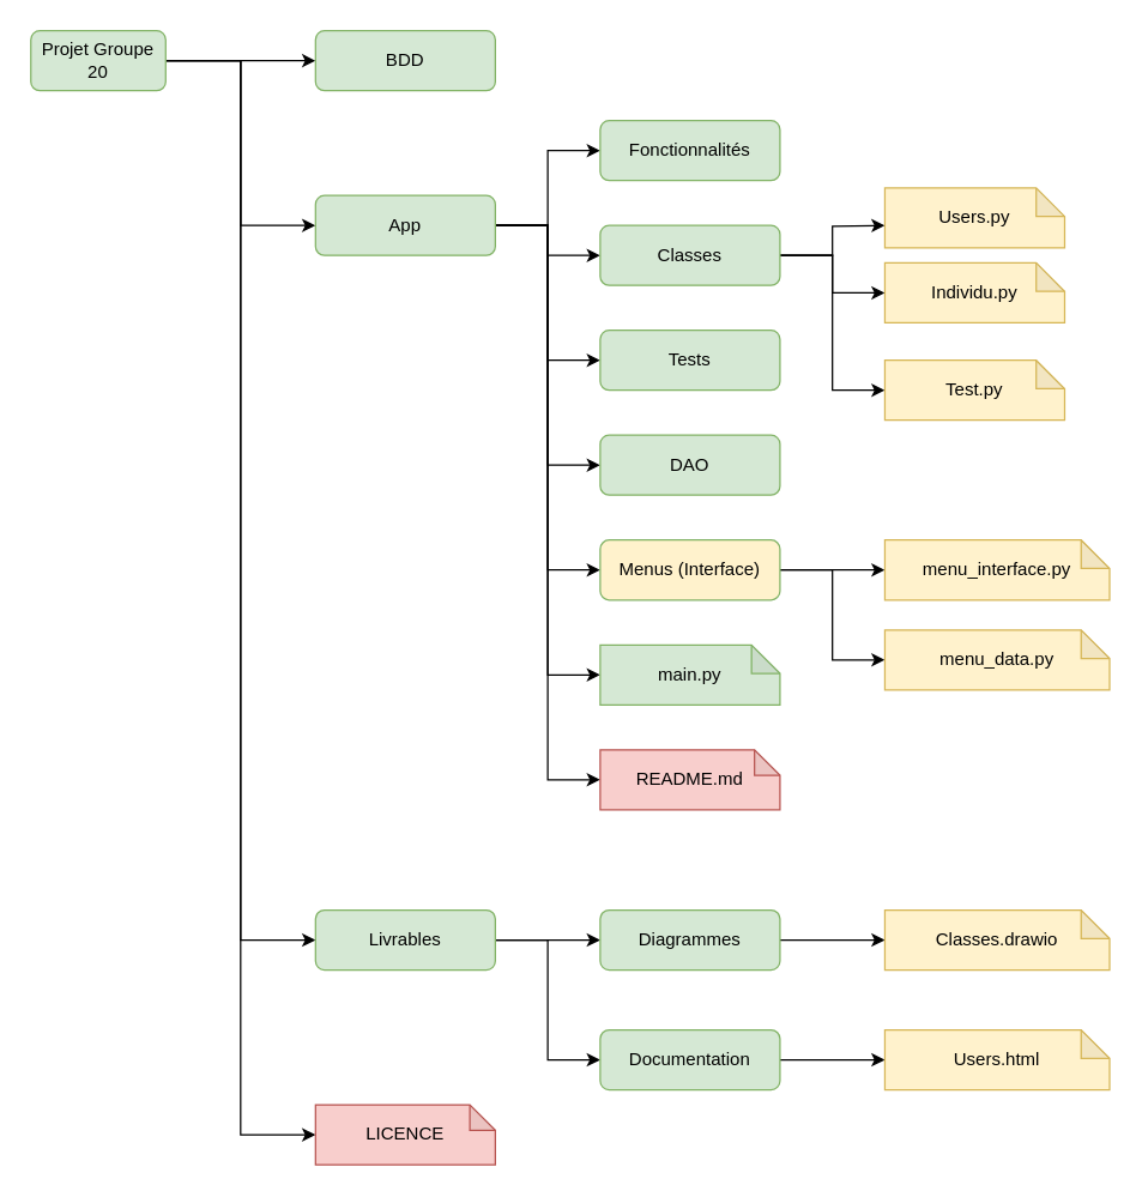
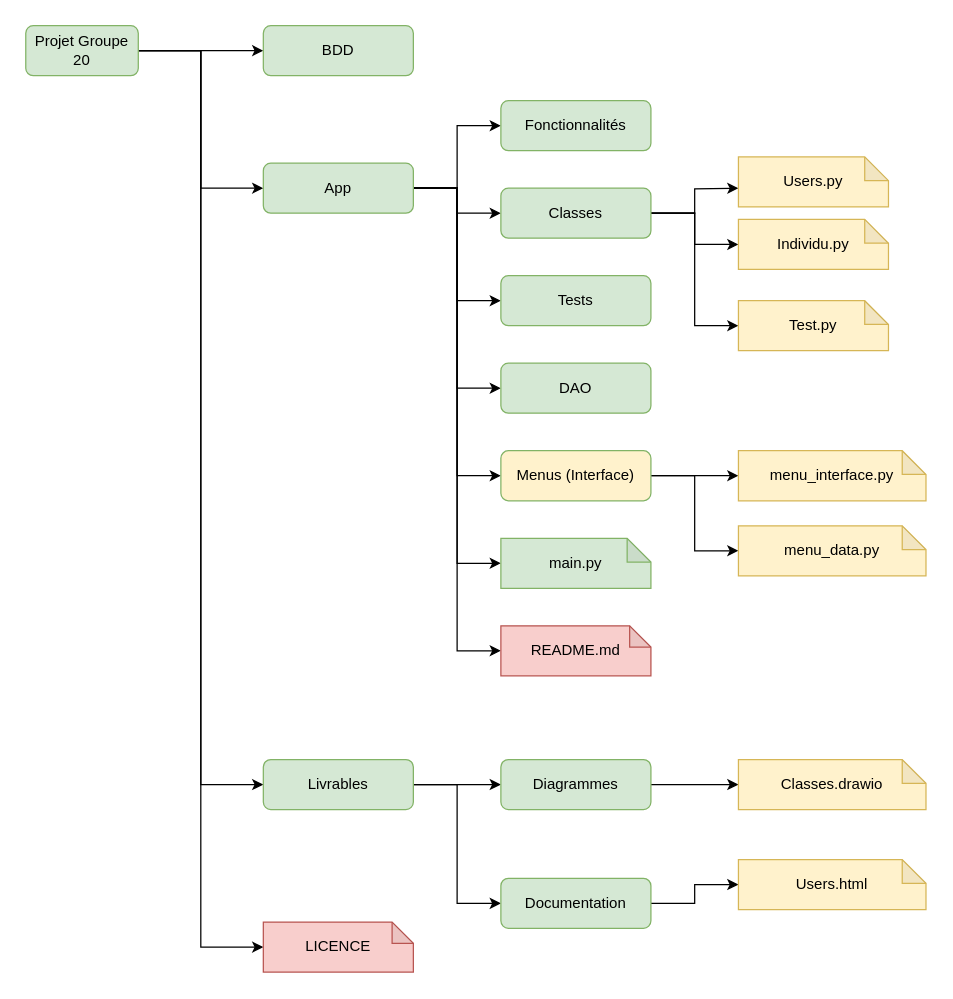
  <mxCell id="0" />
  <mxCell id="1" parent="0" />
  <mxCell id="2" style="edgeStyle=orthogonalEdgeStyle;rounded=0;orthogonalLoop=1;jettySize=auto;html=1;exitX=1;exitY=0.5;exitDx=0;exitDy=0;entryX=0;entryY=0.5;entryDx=0;entryDy=0;" edge="1" parent="1" source="6" target="7"><mxGeometry relative="1" as="geometry" /></mxCell>
  <mxCell id="3" style="edgeStyle=orthogonalEdgeStyle;rounded=0;orthogonalLoop=1;jettySize=auto;html=1;exitX=1;exitY=0.5;exitDx=0;exitDy=0;entryX=0;entryY=0.5;entryDx=0;entryDy=0;" edge="1" parent="1" source="6" target="15"><mxGeometry relative="1" as="geometry" /></mxCell>
  <mxCell id="4" style="edgeStyle=orthogonalEdgeStyle;rounded=0;orthogonalLoop=1;jettySize=auto;html=1;exitX=1;exitY=0.5;exitDx=0;exitDy=0;entryX=0;entryY=0.5;entryDx=0;entryDy=0;" edge="1" parent="1" source="6" target="18"><mxGeometry relative="1" as="geometry" /></mxCell>
  <mxCell id="5" style="edgeStyle=orthogonalEdgeStyle;rounded=0;orthogonalLoop=1;jettySize=auto;html=1;exitX=1;exitY=0.5;exitDx=0;exitDy=0;entryX=0;entryY=0.5;entryDx=0;entryDy=0;entryPerimeter=0;" edge="1" parent="1" source="6" target="35"><mxGeometry relative="1" as="geometry" /></mxCell>
  <mxCell id="6" value="Projet Groupe 20" style="rounded=1;whiteSpace=wrap;html=1;fillColor=#d5e8d4;strokeColor=#82b366;" vertex="1" parent="1"><mxGeometry x="20" y="20" width="90" height="40" as="geometry" /></mxCell>
  <mxCell id="7" value="BDD" style="rounded=1;whiteSpace=wrap;html=1;fillColor=#d5e8d4;strokeColor=#82b366;" vertex="1" parent="1"><mxGeometry x="210" y="20" width="120" height="40" as="geometry" /></mxCell>
  <mxCell id="8" style="edgeStyle=orthogonalEdgeStyle;rounded=0;orthogonalLoop=1;jettySize=auto;html=1;exitX=1;exitY=0.5;exitDx=0;exitDy=0;entryX=0;entryY=0.5;entryDx=0;entryDy=0;" edge="1" parent="1" source="15" target="23"><mxGeometry relative="1" as="geometry" /></mxCell>
  <mxCell id="9" style="edgeStyle=orthogonalEdgeStyle;rounded=0;orthogonalLoop=1;jettySize=auto;html=1;exitX=1;exitY=0.5;exitDx=0;exitDy=0;entryX=0;entryY=0.5;entryDx=0;entryDy=0;" edge="1" parent="1" source="15" target="27"><mxGeometry relative="1" as="geometry" /></mxCell>
  <mxCell id="10" style="edgeStyle=orthogonalEdgeStyle;rounded=0;orthogonalLoop=1;jettySize=auto;html=1;exitX=1;exitY=0.5;exitDx=0;exitDy=0;entryX=0;entryY=0.5;entryDx=0;entryDy=0;" edge="1" parent="1" source="15" target="29"><mxGeometry relative="1" as="geometry" /></mxCell>
  <mxCell id="11" style="edgeStyle=orthogonalEdgeStyle;rounded=0;orthogonalLoop=1;jettySize=auto;html=1;exitX=1;exitY=0.5;exitDx=0;exitDy=0;entryX=0;entryY=0.5;entryDx=0;entryDy=0;" edge="1" parent="1" source="15" target="32"><mxGeometry relative="1" as="geometry" /></mxCell>
  <mxCell id="12" style="edgeStyle=orthogonalEdgeStyle;rounded=0;orthogonalLoop=1;jettySize=auto;html=1;exitX=1;exitY=0.5;exitDx=0;exitDy=0;entryX=0;entryY=0.5;entryDx=0;entryDy=0;entryPerimeter=0;" edge="1" parent="1" source="15" target="33"><mxGeometry relative="1" as="geometry" /></mxCell>
  <mxCell id="13" style="edgeStyle=orthogonalEdgeStyle;rounded=0;orthogonalLoop=1;jettySize=auto;html=1;exitX=1;exitY=0.5;exitDx=0;exitDy=0;entryX=0;entryY=0.5;entryDx=0;entryDy=0;entryPerimeter=0;" edge="1" parent="1" source="15" target="34"><mxGeometry relative="1" as="geometry" /></mxCell>
  <mxCell id="14" style="edgeStyle=orthogonalEdgeStyle;rounded=0;orthogonalLoop=1;jettySize=auto;html=1;exitX=1;exitY=0.5;exitDx=0;exitDy=0;entryX=0;entryY=0.5;entryDx=0;entryDy=0;" edge="1" parent="1" source="15" target="28"><mxGeometry relative="1" as="geometry" /></mxCell>
  <mxCell id="15" value="App" style="rounded=1;whiteSpace=wrap;html=1;fillColor=#d5e8d4;strokeColor=#82b366;" vertex="1" parent="1"><mxGeometry x="210" y="130" width="120" height="40" as="geometry" /></mxCell>
  <mxCell id="16" style="edgeStyle=orthogonalEdgeStyle;rounded=0;orthogonalLoop=1;jettySize=auto;html=1;exitX=1;exitY=0.5;exitDx=0;exitDy=0;entryX=0;entryY=0.5;entryDx=0;entryDy=0;" edge="1" parent="1" source="18" target="20"><mxGeometry relative="1" as="geometry" /></mxCell>
  <mxCell id="17" style="edgeStyle=orthogonalEdgeStyle;rounded=0;orthogonalLoop=1;jettySize=auto;html=1;exitX=1;exitY=0.5;exitDx=0;exitDy=0;entryX=0;entryY=0.5;entryDx=0;entryDy=0;" edge="1" parent="1" source="18" target="22"><mxGeometry relative="1" as="geometry" /></mxCell>
  <mxCell id="18" value="Livrables" style="rounded=1;whiteSpace=wrap;html=1;fillColor=#d5e8d4;strokeColor=#82b366;" vertex="1" parent="1"><mxGeometry x="210" y="607" width="120" height="40" as="geometry" /></mxCell>
  <mxCell id="19" style="edgeStyle=orthogonalEdgeStyle;rounded=0;orthogonalLoop=1;jettySize=auto;html=1;exitX=1;exitY=0.5;exitDx=0;exitDy=0;entryX=0;entryY=0.5;entryDx=0;entryDy=0;entryPerimeter=0;" edge="1" parent="1" source="20" target="41"><mxGeometry relative="1" as="geometry" /></mxCell>
  <mxCell id="20" value="Diagrammes" style="rounded=1;whiteSpace=wrap;html=1;fillColor=#d5e8d4;strokeColor=#82b366;" vertex="1" parent="1"><mxGeometry x="400" y="607" width="120" height="40" as="geometry" /></mxCell>
  <mxCell id="21" style="edgeStyle=orthogonalEdgeStyle;rounded=0;orthogonalLoop=1;jettySize=auto;html=1;exitX=1;exitY=0.5;exitDx=0;exitDy=0;entryX=0;entryY=0.5;entryDx=0;entryDy=0;entryPerimeter=0;" edge="1" parent="1" source="22" target="42"><mxGeometry relative="1" as="geometry" /></mxCell>
- <mxCell id="22" value="Documentation" style="rounded=1;whiteSpace=wrap;html=1;fillColor=#d5e8d4;strokeColor=#82b366;" vertex="1" parent="1"><mxGeometry x="400" y="687" width="120" height="40" as="geometry" /></mxCell>
+ <mxCell id="22" value="Documentation" style="rounded=1;whiteSpace=wrap;html=1;fillColor=#d5e8d4;strokeColor=#82b366;" vertex="1" parent="1"><mxGeometry x="400" y="702" width="120" height="40" as="geometry" /></mxCell>
  <mxCell id="23" value="Fonctionnalités" style="rounded=1;whiteSpace=wrap;html=1;fillColor=#d5e8d4;strokeColor=#82b366;" vertex="1" parent="1"><mxGeometry x="400" y="80" width="120" height="40" as="geometry" /></mxCell>
  <mxCell id="24" style="edgeStyle=orthogonalEdgeStyle;rounded=0;orthogonalLoop=1;jettySize=auto;html=1;exitX=1;exitY=0.5;exitDx=0;exitDy=0;" edge="1" parent="1" source="27"><mxGeometry relative="1" as="geometry"><mxPoint x="590" y="150" as="targetPoint" /></mxGeometry></mxCell>
  <mxCell id="25" style="edgeStyle=orthogonalEdgeStyle;rounded=0;orthogonalLoop=1;jettySize=auto;html=1;exitX=1;exitY=0.5;exitDx=0;exitDy=0;entryX=0;entryY=0.5;entryDx=0;entryDy=0;entryPerimeter=0;" edge="1" parent="1" source="27" target="36"><mxGeometry relative="1" as="geometry" /></mxCell>
  <mxCell id="26" style="edgeStyle=orthogonalEdgeStyle;rounded=0;orthogonalLoop=1;jettySize=auto;html=1;exitX=1;exitY=0.5;exitDx=0;exitDy=0;entryX=0;entryY=0.5;entryDx=0;entryDy=0;entryPerimeter=0;" edge="1" parent="1" source="27" target="40"><mxGeometry relative="1" as="geometry" /></mxCell>
  <mxCell id="27" value="Classes" style="rounded=1;whiteSpace=wrap;html=1;fillColor=#d5e8d4;strokeColor=#82b366;" vertex="1" parent="1"><mxGeometry x="400" y="150" width="120" height="40" as="geometry" /></mxCell>
  <mxCell id="28" value="Tests" style="rounded=1;whiteSpace=wrap;html=1;fillColor=#d5e8d4;strokeColor=#82b366;" vertex="1" parent="1"><mxGeometry x="400" y="220" width="120" height="40" as="geometry" /></mxCell>
  <mxCell id="29" value="DAO" style="rounded=1;whiteSpace=wrap;html=1;fillColor=#d5e8d4;strokeColor=#82b366;" vertex="1" parent="1"><mxGeometry x="400" y="290" width="120" height="40" as="geometry" /></mxCell>
  <mxCell id="30" style="edgeStyle=orthogonalEdgeStyle;rounded=0;orthogonalLoop=1;jettySize=auto;html=1;exitX=1;exitY=0.5;exitDx=0;exitDy=0;entryX=0;entryY=0.5;entryDx=0;entryDy=0;entryPerimeter=0;" edge="1" parent="1" source="32" target="37"><mxGeometry relative="1" as="geometry" /></mxCell>
  <mxCell id="31" style="edgeStyle=orthogonalEdgeStyle;rounded=0;orthogonalLoop=1;jettySize=auto;html=1;exitX=1;exitY=0.5;exitDx=0;exitDy=0;entryX=0;entryY=0.5;entryDx=0;entryDy=0;entryPerimeter=0;" edge="1" parent="1" source="32" target="38"><mxGeometry relative="1" as="geometry" /></mxCell>
  <mxCell id="32" value="Menus (Interface)" style="rounded=1;whiteSpace=wrap;html=1;fillColor=#fff2cc;strokeColor=#82b366;" vertex="1" parent="1"><mxGeometry x="400" y="360" width="120" height="40" as="geometry" /></mxCell>
  <mxCell id="33" value="main.py" style="shape=note;whiteSpace=wrap;html=1;backgroundOutline=1;darkOpacity=0.05;size=19;fillColor=#d5e8d4;strokeColor=#82b366;" vertex="1" parent="1"><mxGeometry x="400" y="430" width="120" height="40" as="geometry" /></mxCell>
  <mxCell id="34" value="README.md" style="shape=note;whiteSpace=wrap;html=1;backgroundOutline=1;darkOpacity=0.05;size=17;fillColor=#f8cecc;strokeColor=#b85450;" vertex="1" parent="1"><mxGeometry x="400" y="500" width="120" height="40" as="geometry" /></mxCell>
  <mxCell id="35" value="LICENCE" style="shape=note;whiteSpace=wrap;html=1;backgroundOutline=1;darkOpacity=0.05;size=17;fillColor=#f8cecc;strokeColor=#b85450;" vertex="1" parent="1"><mxGeometry x="210" y="737" width="120" height="40" as="geometry" /></mxCell>
  <mxCell id="36" value="Test.py" style="shape=note;whiteSpace=wrap;html=1;backgroundOutline=1;darkOpacity=0.05;size=19;fillColor=#fff2cc;strokeColor=#d6b656;" vertex="1" parent="1"><mxGeometry x="590" y="240" width="120" height="40" as="geometry" /></mxCell>
  <mxCell id="37" value="menu_interface.py" style="shape=note;whiteSpace=wrap;html=1;backgroundOutline=1;darkOpacity=0.05;size=19;fillColor=#fff2cc;strokeColor=#d6b656;" vertex="1" parent="1"><mxGeometry x="590" y="360" width="150" height="40" as="geometry" /></mxCell>
  <mxCell id="38" value="menu_data.py" style="shape=note;whiteSpace=wrap;html=1;backgroundOutline=1;darkOpacity=0.05;size=19;fillColor=#fff2cc;strokeColor=#d6b656;" vertex="1" parent="1"><mxGeometry x="590" y="420" width="150" height="40" as="geometry" /></mxCell>
  <mxCell id="39" value="Users.py" style="shape=note;whiteSpace=wrap;html=1;backgroundOutline=1;darkOpacity=0.05;size=19;fillColor=#fff2cc;strokeColor=#d6b656;" vertex="1" parent="1"><mxGeometry x="590" y="125" width="120" height="40" as="geometry" /></mxCell>
  <mxCell id="40" value="Individu.py" style="shape=note;whiteSpace=wrap;html=1;backgroundOutline=1;darkOpacity=0.05;size=19;fillColor=#fff2cc;strokeColor=#d6b656;" vertex="1" parent="1"><mxGeometry x="590" y="175" width="120" height="40" as="geometry" /></mxCell>
  <mxCell id="41" value="Classes.drawio" style="shape=note;whiteSpace=wrap;html=1;backgroundOutline=1;darkOpacity=0.05;size=19;fillColor=#fff2cc;strokeColor=#d6b656;" vertex="1" parent="1"><mxGeometry x="590" y="607" width="150" height="40" as="geometry" /></mxCell>
  <mxCell id="42" value="Users.html" style="shape=note;whiteSpace=wrap;html=1;backgroundOutline=1;darkOpacity=0.05;size=19;fillColor=#fff2cc;strokeColor=#d6b656;" vertex="1" parent="1"><mxGeometry x="590" y="687" width="150" height="40" as="geometry" /></mxCell>
